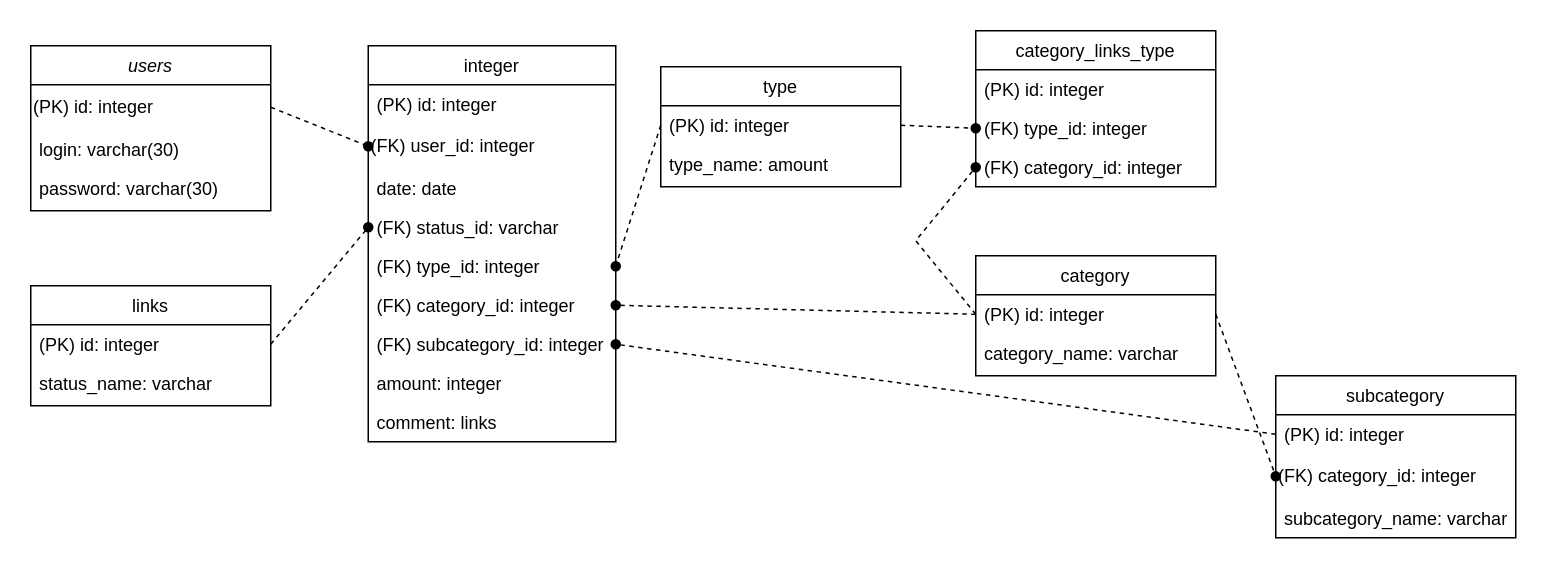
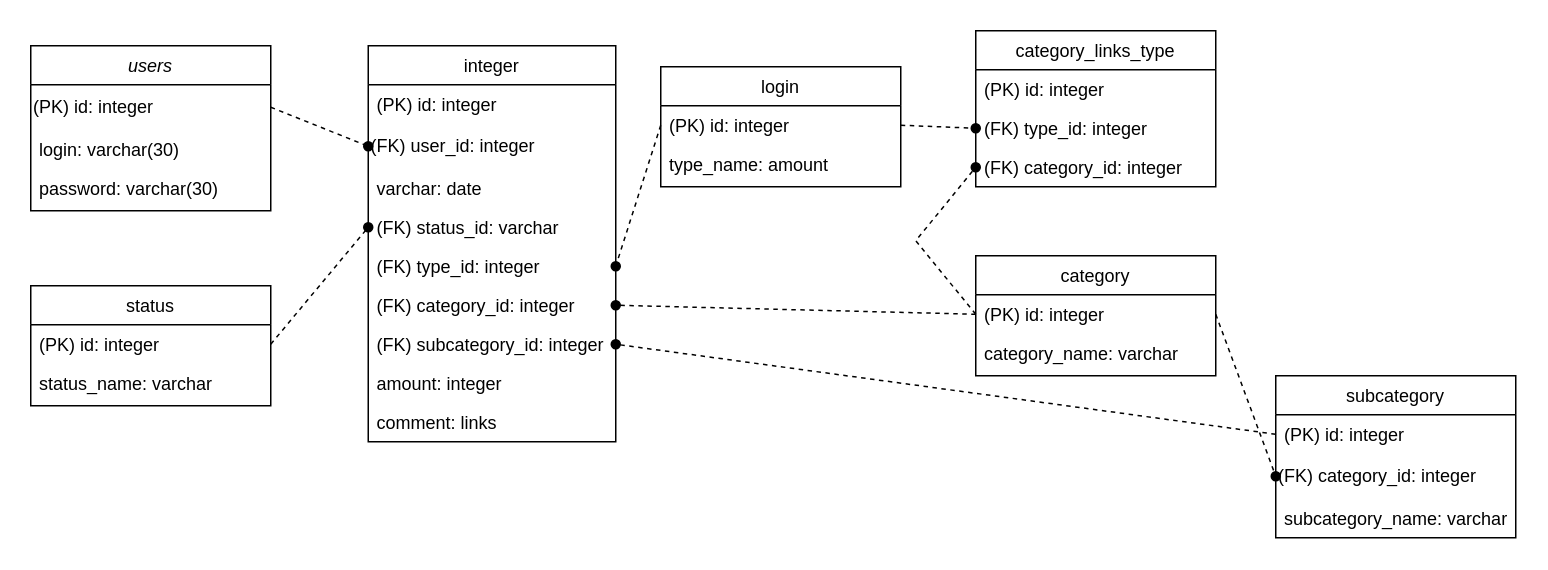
  <mxCell id="0" />
  <mxCell id="1" parent="0" />
  <mxCell id="2" value="users" style="swimlane;fontStyle=2;align=center;verticalAlign=top;childLayout=stackLayout;horizontal=1;startSize=26;horizontalStack=0;resizeParent=1;resizeLast=0;collapsible=1;marginBottom=0;rounded=0;shadow=0;strokeWidth=1;" vertex="1" parent="1"><mxGeometry x="20" y="30" width="160" height="110" as="geometry"><mxRectangle x="230" y="140" width="160" height="26" as="alternateBounds" /></mxGeometry></mxCell>
  <mxCell id="3" value="(PK) id: integer" style="text;html=1;align=left;verticalAlign=middle;whiteSpace=wrap;rounded=0;" vertex="1" parent="2"><mxGeometry y="26" width="160" height="30" as="geometry" /></mxCell>
  <mxCell id="4" value="login: varchar(30)&#10;" style="text;align=left;verticalAlign=top;spacingLeft=4;spacingRight=4;overflow=hidden;rotatable=0;points=[[0,0.5],[1,0.5]];portConstraint=eastwest;" vertex="1" parent="2"><mxGeometry y="56" width="160" height="26" as="geometry" /></mxCell>
  <mxCell id="5" value="password: varchar(30)" style="text;align=left;verticalAlign=top;spacingLeft=4;spacingRight=4;overflow=hidden;rotatable=0;points=[[0,0.5],[1,0.5]];portConstraint=eastwest;rounded=0;shadow=0;html=0;" vertex="1" parent="2"><mxGeometry y="82" width="160" height="26" as="geometry" /></mxCell>
  <mxCell id="6" value="integer" style="swimlane;fontStyle=0;align=center;verticalAlign=top;childLayout=stackLayout;horizontal=1;startSize=26;horizontalStack=0;resizeParent=1;resizeLast=0;collapsible=1;marginBottom=0;rounded=0;shadow=0;strokeWidth=1;" vertex="1" parent="1"><mxGeometry x="245" y="30" width="165" height="264" as="geometry"><mxRectangle x="550" y="140" width="160" height="26" as="alternateBounds" /></mxGeometry></mxCell>
  <mxCell id="7" value="(PK) id: integer" style="text;align=left;verticalAlign=top;spacingLeft=4;spacingRight=4;overflow=hidden;rotatable=0;points=[[0,0.5],[1,0.5]];portConstraint=eastwest;" vertex="1" parent="6"><mxGeometry y="26" width="165" height="26" as="geometry" /></mxCell>
  <mxCell id="8" value="(FK) user_id: integer" style="text;html=1;align=left;verticalAlign=middle;whiteSpace=wrap;rounded=0;" vertex="1" parent="6"><mxGeometry y="52" width="165" height="30" as="geometry" /></mxCell>
- <mxCell id="9" value="date: date" style="text;align=left;verticalAlign=top;spacingLeft=4;spacingRight=4;overflow=hidden;rotatable=0;points=[[0,0.5],[1,0.5]];portConstraint=eastwest;rounded=0;shadow=0;html=0;" vertex="1" parent="6"><mxGeometry y="82" width="165" height="26" as="geometry" /></mxCell>
+ <mxCell id="9" value="varchar: date" style="text;align=left;verticalAlign=top;spacingLeft=4;spacingRight=4;overflow=hidden;rotatable=0;points=[[0,0.5],[1,0.5]];portConstraint=eastwest;rounded=0;shadow=0;html=0;" vertex="1" parent="6"><mxGeometry y="82" width="165" height="26" as="geometry" /></mxCell>
  <mxCell id="10" value="(FK) status_id: varchar" style="text;align=left;verticalAlign=top;spacingLeft=4;spacingRight=4;overflow=hidden;rotatable=0;points=[[0,0.5],[1,0.5]];portConstraint=eastwest;rounded=0;shadow=0;html=0;" vertex="1" parent="6"><mxGeometry y="108" width="165" height="26" as="geometry" /></mxCell>
  <mxCell id="11" value="(FK) type_id: integer" style="text;align=left;verticalAlign=top;spacingLeft=4;spacingRight=4;overflow=hidden;rotatable=0;points=[[0,0.5],[1,0.5]];portConstraint=eastwest;rounded=0;shadow=0;html=0;" vertex="1" parent="6"><mxGeometry y="134" width="165" height="26" as="geometry" /></mxCell>
  <mxCell id="12" value="(FK) category_id: integer" style="text;align=left;verticalAlign=top;spacingLeft=4;spacingRight=4;overflow=hidden;rotatable=0;points=[[0,0.5],[1,0.5]];portConstraint=eastwest;rounded=0;shadow=0;html=0;" vertex="1" parent="6"><mxGeometry y="160" width="165" height="26" as="geometry" /></mxCell>
  <mxCell id="13" value="(FK) subcategory_id: integer" style="text;align=left;verticalAlign=top;spacingLeft=4;spacingRight=4;overflow=hidden;rotatable=0;points=[[0,0.5],[1,0.5]];portConstraint=eastwest;" vertex="1" parent="6"><mxGeometry y="186" width="165" height="26" as="geometry" /></mxCell>
  <mxCell id="14" value="amount: integer" style="text;align=left;verticalAlign=top;spacingLeft=4;spacingRight=4;overflow=hidden;rotatable=0;points=[[0,0.5],[1,0.5]];portConstraint=eastwest;" vertex="1" parent="6"><mxGeometry y="212" width="165" height="26" as="geometry" /></mxCell>
  <mxCell id="15" value="comment: links" style="text;align=left;verticalAlign=top;spacingLeft=4;spacingRight=4;overflow=hidden;rotatable=0;points=[[0,0.5],[1,0.5]];portConstraint=eastwest;" vertex="1" parent="6"><mxGeometry y="238" width="165" height="26" as="geometry" /></mxCell>
  <mxCell id="16" value="" style="endArrow=oval;dashed=1;html=1;rounded=0;elbow=vertical;endFill=1;entryX=0;entryY=0.5;entryDx=0;entryDy=0;exitX=1;exitY=0.5;exitDx=0;exitDy=0;" edge="1" parent="1" source="3" target="8"><mxGeometry width="50" height="50" relative="1" as="geometry"><mxPoint x="75" y="170" as="sourcePoint" /><mxPoint x="305" y="220" as="targetPoint" /></mxGeometry></mxCell>
  <mxCell id="17" value="category" style="swimlane;fontStyle=0;align=center;verticalAlign=top;childLayout=stackLayout;horizontal=1;startSize=26;horizontalStack=0;resizeParent=1;resizeLast=0;collapsible=1;marginBottom=0;rounded=0;shadow=0;strokeWidth=1;" vertex="1" parent="1"><mxGeometry x="650" y="170" width="160" height="80" as="geometry"><mxRectangle x="550" y="140" width="160" height="26" as="alternateBounds" /></mxGeometry></mxCell>
  <mxCell id="18" value="(PK) id: integer" style="text;align=left;verticalAlign=top;spacingLeft=4;spacingRight=4;overflow=hidden;rotatable=0;points=[[0,0.5],[1,0.5]];portConstraint=eastwest;" vertex="1" parent="17"><mxGeometry y="26" width="160" height="26" as="geometry" /></mxCell>
  <mxCell id="19" value="category_name: varchar" style="text;align=left;verticalAlign=top;spacingLeft=4;spacingRight=4;overflow=hidden;rotatable=0;points=[[0,0.5],[1,0.5]];portConstraint=eastwest;rounded=0;shadow=0;html=0;" vertex="1" parent="17"><mxGeometry y="52" width="160" height="26" as="geometry" /></mxCell>
- <mxCell id="20" value="type" style="swimlane;fontStyle=0;align=center;verticalAlign=top;childLayout=stackLayout;horizontal=1;startSize=26;horizontalStack=0;resizeParent=1;resizeLast=0;collapsible=1;marginBottom=0;rounded=0;shadow=0;strokeWidth=1;" vertex="1" parent="1"><mxGeometry x="440" y="44" width="160" height="80" as="geometry"><mxRectangle x="550" y="140" width="160" height="26" as="alternateBounds" /></mxGeometry></mxCell>
+ <mxCell id="20" value="login" style="swimlane;fontStyle=0;align=center;verticalAlign=top;childLayout=stackLayout;horizontal=1;startSize=26;horizontalStack=0;resizeParent=1;resizeLast=0;collapsible=1;marginBottom=0;rounded=0;shadow=0;strokeWidth=1;" vertex="1" parent="1"><mxGeometry x="440" y="44" width="160" height="80" as="geometry"><mxRectangle x="550" y="140" width="160" height="26" as="alternateBounds" /></mxGeometry></mxCell>
  <mxCell id="21" value="(PK) id: integer" style="text;align=left;verticalAlign=top;spacingLeft=4;spacingRight=4;overflow=hidden;rotatable=0;points=[[0,0.5],[1,0.5]];portConstraint=eastwest;" vertex="1" parent="20"><mxGeometry y="26" width="160" height="26" as="geometry" /></mxCell>
  <mxCell id="22" value="type_name: amount" style="text;align=left;verticalAlign=top;spacingLeft=4;spacingRight=4;overflow=hidden;rotatable=0;points=[[0,0.5],[1,0.5]];portConstraint=eastwest;rounded=0;shadow=0;html=0;" vertex="1" parent="20"><mxGeometry y="52" width="160" height="26" as="geometry" /></mxCell>
  <mxCell id="23" value="subcategory" style="swimlane;fontStyle=0;align=center;verticalAlign=top;childLayout=stackLayout;horizontal=1;startSize=26;horizontalStack=0;resizeParent=1;resizeLast=0;collapsible=1;marginBottom=0;rounded=0;shadow=0;strokeWidth=1;" vertex="1" parent="1"><mxGeometry x="850" y="250" width="160" height="108" as="geometry"><mxRectangle x="550" y="140" width="160" height="26" as="alternateBounds" /></mxGeometry></mxCell>
  <mxCell id="24" value="(PK) id: integer" style="text;align=left;verticalAlign=top;spacingLeft=4;spacingRight=4;overflow=hidden;rotatable=0;points=[[0,0.5],[1,0.5]];portConstraint=eastwest;" vertex="1" parent="23"><mxGeometry y="26" width="160" height="26" as="geometry" /></mxCell>
  <mxCell id="25" value="(FK) category_id: integer" style="text;html=1;align=left;verticalAlign=middle;whiteSpace=wrap;rounded=0;" vertex="1" parent="23"><mxGeometry y="52" width="160" height="30" as="geometry" /></mxCell>
  <mxCell id="26" value="subcategory_name: varchar" style="text;align=left;verticalAlign=top;spacingLeft=4;spacingRight=4;overflow=hidden;rotatable=0;points=[[0,0.5],[1,0.5]];portConstraint=eastwest;rounded=0;shadow=0;html=0;" vertex="1" parent="23"><mxGeometry y="82" width="160" height="26" as="geometry" /></mxCell>
  <mxCell id="27" value="" style="endArrow=oval;dashed=1;html=1;rounded=0;elbow=vertical;endFill=1;entryX=1;entryY=0.5;entryDx=0;entryDy=0;exitX=0;exitY=0.5;exitDx=0;exitDy=0;" edge="1" parent="1" source="21" target="11"><mxGeometry width="50" height="50" relative="1" as="geometry"><mxPoint x="495" y="163" as="sourcePoint" /><mxPoint x="995" y="299" as="targetPoint" /></mxGeometry></mxCell>
- <mxCell id="28" value="links" style="swimlane;fontStyle=0;align=center;verticalAlign=top;childLayout=stackLayout;horizontal=1;startSize=26;horizontalStack=0;resizeParent=1;resizeLast=0;collapsible=1;marginBottom=0;rounded=0;shadow=0;strokeWidth=1;" vertex="1" parent="1"><mxGeometry x="20" y="190" width="160" height="80" as="geometry"><mxRectangle x="550" y="140" width="160" height="26" as="alternateBounds" /></mxGeometry></mxCell>
+ <mxCell id="28" value="status" style="swimlane;fontStyle=0;align=center;verticalAlign=top;childLayout=stackLayout;horizontal=1;startSize=26;horizontalStack=0;resizeParent=1;resizeLast=0;collapsible=1;marginBottom=0;rounded=0;shadow=0;strokeWidth=1;" vertex="1" parent="1"><mxGeometry x="20" y="190" width="160" height="80" as="geometry"><mxRectangle x="550" y="140" width="160" height="26" as="alternateBounds" /></mxGeometry></mxCell>
  <mxCell id="29" value="(PK) id: integer" style="text;align=left;verticalAlign=top;spacingLeft=4;spacingRight=4;overflow=hidden;rotatable=0;points=[[0,0.5],[1,0.5]];portConstraint=eastwest;" vertex="1" parent="28"><mxGeometry y="26" width="160" height="26" as="geometry" /></mxCell>
  <mxCell id="30" value="status_name: varchar" style="text;align=left;verticalAlign=top;spacingLeft=4;spacingRight=4;overflow=hidden;rotatable=0;points=[[0,0.5],[1,0.5]];portConstraint=eastwest;rounded=0;shadow=0;html=0;" vertex="1" parent="28"><mxGeometry y="52" width="160" height="26" as="geometry" /></mxCell>
  <mxCell id="31" value="" style="endArrow=oval;dashed=1;html=1;rounded=0;elbow=vertical;endFill=1;entryX=1;entryY=0.5;entryDx=0;entryDy=0;exitX=0;exitY=0.5;exitDx=0;exitDy=0;" edge="1" parent="1" source="18" target="12"><mxGeometry width="50" height="50" relative="1" as="geometry"><mxPoint x="490" y="193" as="sourcePoint" /><mxPoint x="430" y="197" as="targetPoint" /></mxGeometry></mxCell>
  <mxCell id="32" value="" style="endArrow=oval;dashed=1;html=1;rounded=0;elbow=vertical;endFill=1;entryX=1;entryY=0.5;entryDx=0;entryDy=0;exitX=0;exitY=0.5;exitDx=0;exitDy=0;" edge="1" parent="1" source="24" target="13"><mxGeometry width="50" height="50" relative="1" as="geometry"><mxPoint x="500" y="203" as="sourcePoint" /><mxPoint x="440" y="207" as="targetPoint" /></mxGeometry></mxCell>
  <mxCell id="33" value="" style="endArrow=oval;dashed=1;html=1;rounded=0;elbow=vertical;endFill=1;entryX=0;entryY=0.5;entryDx=0;entryDy=0;exitX=1;exitY=0.5;exitDx=0;exitDy=0;" edge="1" parent="1" source="29" target="10"><mxGeometry width="50" height="50" relative="1" as="geometry"><mxPoint x="530" y="233" as="sourcePoint" /><mxPoint x="470" y="237" as="targetPoint" /></mxGeometry></mxCell>
  <mxCell id="34" value="" style="endArrow=oval;dashed=1;html=1;rounded=0;elbow=vertical;endFill=1;entryX=0;entryY=0.5;entryDx=0;entryDy=0;exitX=1;exitY=0.5;exitDx=0;exitDy=0;" edge="1" parent="1" source="18" target="25"><mxGeometry width="50" height="50" relative="1" as="geometry"><mxPoint x="440" y="323" as="sourcePoint" /><mxPoint x="380" y="327" as="targetPoint" /></mxGeometry></mxCell>
  <mxCell id="35" value="category_links_type" style="swimlane;fontStyle=0;align=center;verticalAlign=top;childLayout=stackLayout;horizontal=1;startSize=26;horizontalStack=0;resizeParent=1;resizeLast=0;collapsible=1;marginBottom=0;rounded=0;shadow=0;strokeWidth=1;" vertex="1" parent="1"><mxGeometry x="650" y="20" width="160" height="104" as="geometry"><mxRectangle x="550" y="140" width="160" height="26" as="alternateBounds" /></mxGeometry></mxCell>
  <mxCell id="36" value="(PK) id: integer" style="text;align=left;verticalAlign=top;spacingLeft=4;spacingRight=4;overflow=hidden;rotatable=0;points=[[0,0.5],[1,0.5]];portConstraint=eastwest;" vertex="1" parent="35"><mxGeometry y="26" width="160" height="26" as="geometry" /></mxCell>
  <mxCell id="37" value="(FK) type_id: integer" style="text;align=left;verticalAlign=top;spacingLeft=4;spacingRight=4;overflow=hidden;rotatable=0;points=[[0,0.5],[1,0.5]];portConstraint=eastwest;rounded=0;shadow=0;html=0;" vertex="1" parent="35"><mxGeometry y="52" width="160" height="26" as="geometry" /></mxCell>
  <mxCell id="38" value="(FK) category_id: integer" style="text;align=left;verticalAlign=top;spacingLeft=4;spacingRight=4;overflow=hidden;rotatable=0;points=[[0,0.5],[1,0.5]];portConstraint=eastwest;rounded=0;shadow=0;html=0;" vertex="1" parent="35"><mxGeometry y="78" width="160" height="26" as="geometry" /></mxCell>
  <mxCell id="39" value="" style="endArrow=oval;dashed=1;html=1;rounded=0;elbow=vertical;endFill=1;entryX=0;entryY=0.5;entryDx=0;entryDy=0;exitX=1;exitY=0.5;exitDx=0;exitDy=0;" edge="1" parent="1" source="21" target="37"><mxGeometry width="50" height="50" relative="1" as="geometry"><mxPoint x="440" y="29" as="sourcePoint" /><mxPoint x="420" y="187" as="targetPoint" /></mxGeometry></mxCell>
  <mxCell id="40" value="" style="endArrow=oval;dashed=1;html=1;rounded=0;elbow=vertical;endFill=1;exitX=0;exitY=0.5;exitDx=0;exitDy=0;entryX=0;entryY=0.5;entryDx=0;entryDy=0;" edge="1" parent="1" source="18" target="38"><mxGeometry width="50" height="50" relative="1" as="geometry"><mxPoint x="600" y="29" as="sourcePoint" /><mxPoint x="610" y="90" as="targetPoint" /><Array as="points"><mxPoint x="610" y="160" /></Array></mxGeometry></mxCell>
